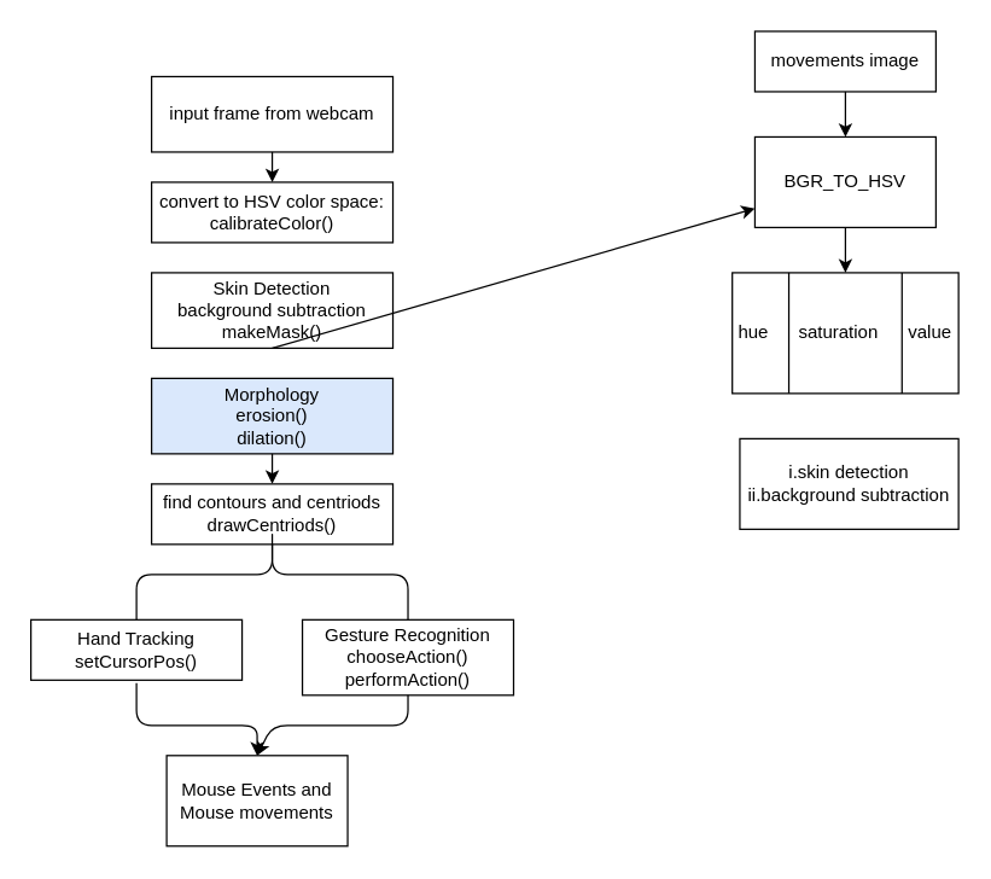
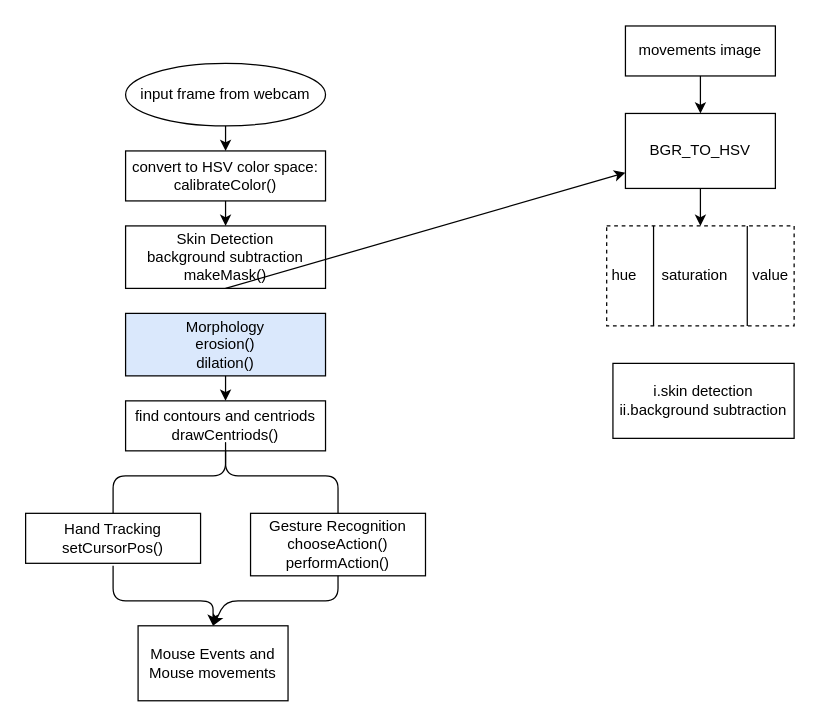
  <mxCell id="0" />
  <mxCell id="1" parent="0" />
- <mxCell id="2" value="input frame from webcam" style="rounded=0;whiteSpace=wrap;html=1;" vertex="1" parent="1"><mxGeometry x="100" y="50" width="160" height="50" as="geometry" /></mxCell>
+ <mxCell id="2" value="input frame from webcam" style="ellipse;whiteSpace=wrap;html=1;" vertex="1" parent="1"><mxGeometry x="100" y="50" width="160" height="50" as="geometry" /></mxCell>
  <mxCell id="3" value="convert to HSV color space: calibrateColor()" style="rounded=0;whiteSpace=wrap;html=1;" vertex="1" parent="1"><mxGeometry x="100" y="120" width="160" height="40" as="geometry" /></mxCell>
  <mxCell id="4" value="Skin Detection&lt;br&gt;background subtraction&lt;br&gt;makeMask()" style="rounded=0;whiteSpace=wrap;html=1;" vertex="1" parent="1"><mxGeometry x="100" y="180" width="160" height="50" as="geometry" /></mxCell>
  <mxCell id="5" value="" style="endArrow=classic;html=1;entryX=0.5;entryY=0;entryDx=0;entryDy=0;exitX=0.5;exitY=1;exitDx=0;exitDy=0;" edge="1" parent="1" source="2" target="3"><mxGeometry width="50" height="50" relative="1" as="geometry"><mxPoint x="150" y="70" as="sourcePoint" /><mxPoint x="170" y="50" as="targetPoint" /></mxGeometry></mxCell>
+ <mxCell id="6" value="" style="endArrow=classic;html=1;entryX=0.5;entryY=0;entryDx=0;entryDy=0;exitX=0.5;exitY=1;exitDx=0;exitDy=0;" edge="1" parent="1" source="3" target="4"><mxGeometry width="50" height="50" relative="1" as="geometry"><mxPoint x="330" y="140" as="sourcePoint" /><mxPoint x="380" y="90" as="targetPoint" /></mxGeometry></mxCell>
  <mxCell id="7" value="Morphology&lt;br&gt;erosion()&lt;br&gt;dilation()" style="rounded=0;whiteSpace=wrap;html=1;fillColor=#dae8fc;" vertex="1" parent="1"><mxGeometry x="100" y="250" width="160" height="50" as="geometry" /></mxCell>
  <mxCell id="8" value="" style="endArrow=classic;html=1;exitX=0.5;exitY=1;exitDx=0;exitDy=0;" edge="1" parent="1" source="4" target="19"><mxGeometry width="50" height="50" relative="1" as="geometry"><mxPoint x="330" y="120" as="sourcePoint" /><mxPoint x="180" y="210" as="targetPoint" /></mxGeometry></mxCell>
  <mxCell id="9" value="find contours and centriods&lt;br&gt;drawCentriods()" style="rounded=0;whiteSpace=wrap;html=1;" vertex="1" parent="1"><mxGeometry x="100" y="320" width="160" height="40" as="geometry" /></mxCell>
  <mxCell id="10" value="" style="endArrow=classic;html=1;entryX=0.5;entryY=0;entryDx=0;entryDy=0;exitX=0.5;exitY=1;exitDx=0;exitDy=0;" edge="1" parent="1" source="7" target="9"><mxGeometry width="50" height="50" relative="1" as="geometry"><mxPoint x="330" y="160" as="sourcePoint" /><mxPoint x="380" y="110" as="targetPoint" /></mxGeometry></mxCell>
  <mxCell id="11" value="" style="endArrow=classic;html=1;exitX=0.5;exitY=1;exitDx=0;exitDy=0;" edge="1" parent="1" source="9"><mxGeometry width="50" height="50" relative="1" as="geometry"><mxPoint x="260" y="310" as="sourcePoint" /><mxPoint x="90" y="420" as="targetPoint" /><Array as="points"><mxPoint x="180" y="380" /><mxPoint x="90" y="380" /></Array></mxGeometry></mxCell>
  <mxCell id="12" value="" style="endArrow=classic;html=1;" edge="1" parent="1"><mxGeometry width="50" height="50" relative="1" as="geometry"><mxPoint x="180" y="360" as="sourcePoint" /><mxPoint x="270" y="420" as="targetPoint" /><Array as="points"><mxPoint x="180" y="350" /><mxPoint x="180" y="380" /><mxPoint x="270" y="380" /></Array></mxGeometry></mxCell>
  <mxCell id="13" value="Hand Tracking&lt;br&gt;setCursorPos()" style="rounded=0;whiteSpace=wrap;html=1;" vertex="1" parent="1"><mxGeometry x="20" y="410" width="140" height="40" as="geometry" /></mxCell>
  <mxCell id="14" value="Gesture Recognition&lt;br&gt;chooseAction()&lt;br&gt;performAction()" style="rounded=0;whiteSpace=wrap;html=1;" vertex="1" parent="1"><mxGeometry x="200" y="410" width="140" height="50" as="geometry" /></mxCell>
  <mxCell id="15" value="movements image" style="rounded=0;whiteSpace=wrap;html=1;" vertex="1" parent="1"><mxGeometry x="500" y="20" width="120" height="40" as="geometry" /></mxCell>
- <mxCell id="16" value="hue&amp;nbsp; &amp;nbsp; &amp;nbsp; saturation&amp;nbsp; &amp;nbsp; &amp;nbsp; value" style="rounded=0;whiteSpace=wrap;html=1;" vertex="1" parent="1"><mxGeometry x="485" y="180" width="150" height="80" as="geometry" /></mxCell>
+ <mxCell id="16" value="hue&amp;nbsp; &amp;nbsp; &amp;nbsp; saturation&amp;nbsp; &amp;nbsp; &amp;nbsp; value" style="rounded=0;whiteSpace=wrap;html=1;dashed=1;" vertex="1" parent="1"><mxGeometry x="485" y="180" width="150" height="80" as="geometry" /></mxCell>
  <mxCell id="17" value="" style="endArrow=none;html=1;entryX=0.25;entryY=0;entryDx=0;entryDy=0;exitX=0.25;exitY=1;exitDx=0;exitDy=0;" edge="1" parent="1" source="16" target="16"><mxGeometry width="50" height="50" relative="1" as="geometry"><mxPoint x="360" y="250" as="sourcePoint" /><mxPoint x="410" y="200" as="targetPoint" /></mxGeometry></mxCell>
  <mxCell id="18" value="" style="endArrow=none;html=1;entryX=0.75;entryY=0;entryDx=0;entryDy=0;exitX=0.75;exitY=1;exitDx=0;exitDy=0;" edge="1" parent="1" source="16" target="16"><mxGeometry width="50" height="50" relative="1" as="geometry"><mxPoint x="360" y="250" as="sourcePoint" /><mxPoint x="410" y="200" as="targetPoint" /></mxGeometry></mxCell>
  <mxCell id="19" value="BGR_TO_HSV" style="rounded=0;whiteSpace=wrap;html=1;" vertex="1" parent="1"><mxGeometry x="500" y="90" width="120" height="60" as="geometry" /></mxCell>
  <mxCell id="20" value="" style="endArrow=classic;html=1;entryX=0.5;entryY=0;entryDx=0;entryDy=0;exitX=0.5;exitY=1;exitDx=0;exitDy=0;" edge="1" parent="1" source="15" target="19"><mxGeometry width="50" height="50" relative="1" as="geometry"><mxPoint x="360" y="250" as="sourcePoint" /><mxPoint x="410" y="200" as="targetPoint" /></mxGeometry></mxCell>
  <mxCell id="21" value="" style="endArrow=classic;html=1;entryX=0.5;entryY=0;entryDx=0;entryDy=0;exitX=0.5;exitY=1;exitDx=0;exitDy=0;" edge="1" parent="1" source="19" target="16"><mxGeometry width="50" height="50" relative="1" as="geometry"><mxPoint x="360" y="250" as="sourcePoint" /><mxPoint x="410" y="200" as="targetPoint" /></mxGeometry></mxCell>
  <mxCell id="22" value="i.skin detection&lt;br&gt;ii.background subtraction" style="rounded=0;whiteSpace=wrap;html=1;" vertex="1" parent="1"><mxGeometry x="490" y="290" width="145" height="60" as="geometry" /></mxCell>
  <mxCell id="23" value="Mouse Events and Mouse movements" style="rounded=0;whiteSpace=wrap;html=1;" vertex="1" parent="1"><mxGeometry x="110" y="500" width="120" height="60" as="geometry" /></mxCell>
  <mxCell id="24" value="" style="endArrow=classic;html=1;entryX=0.5;entryY=0;entryDx=0;entryDy=0;" edge="1" parent="1" target="23"><mxGeometry width="50" height="50" relative="1" as="geometry"><mxPoint x="90" y="452" as="sourcePoint" /><mxPoint x="410" y="330" as="targetPoint" /><Array as="points"><mxPoint x="90" y="480" /><mxPoint x="170" y="480" /></Array></mxGeometry></mxCell>
  <mxCell id="25" value="" style="endArrow=classic;html=1;entryX=0.5;entryY=0;entryDx=0;entryDy=0;exitX=0.5;exitY=1;exitDx=0;exitDy=0;" edge="1" parent="1" source="14" target="23"><mxGeometry width="50" height="50" relative="1" as="geometry"><mxPoint x="360" y="380" as="sourcePoint" /><mxPoint x="410" y="330" as="targetPoint" /><Array as="points"><mxPoint x="270" y="480" /><mxPoint x="180" y="480" /></Array></mxGeometry></mxCell>
